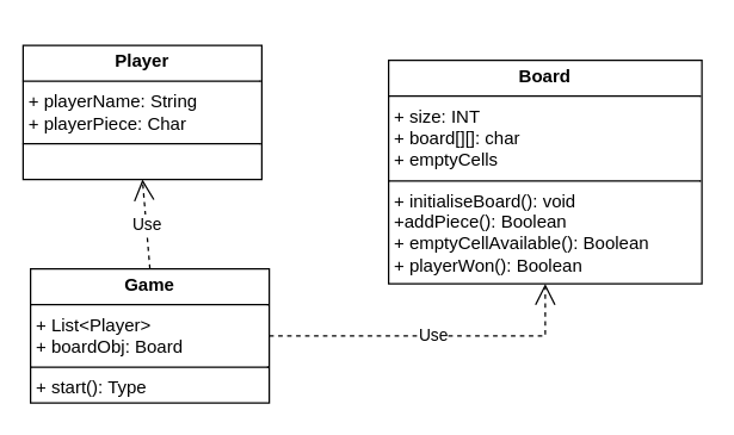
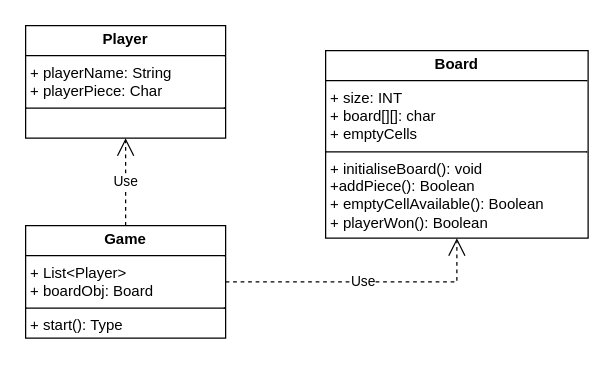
  <mxCell id="0" />
  <mxCell id="1" parent="0" />
- <mxCell id="2" value="&lt;p style=&quot;margin:0px;margin-top:4px;text-align:center;&quot;&gt;&lt;b&gt;Player&lt;/b&gt;&lt;/p&gt;&lt;hr size=&quot;1&quot; style=&quot;border-style:solid;&quot;&gt;&lt;p style=&quot;margin:0px;margin-left:4px;&quot;&gt;+ playerName: String&lt;/p&gt;&lt;p style=&quot;margin:0px;margin-left:4px;&quot;&gt;+ playerPiece: Char&lt;/p&gt;&lt;hr size=&quot;1&quot; style=&quot;border-style:solid;&quot;&gt;&lt;p style=&quot;margin:0px;margin-left:4px;&quot;&gt;&lt;br&gt;&lt;/p&gt;" style="verticalAlign=top;align=left;overflow=fill;html=1;whiteSpace=wrap;" parent="1" vertex="1"><mxGeometry x="15" y="30" width="160" height="90" as="geometry" /></mxCell>
+ <mxCell id="2" value="&lt;p style=&quot;margin:0px;margin-top:4px;text-align:center;&quot;&gt;&lt;b&gt;Player&lt;/b&gt;&lt;/p&gt;&lt;hr size=&quot;1&quot; style=&quot;border-style:solid;&quot;&gt;&lt;p style=&quot;margin:0px;margin-left:4px;&quot;&gt;+ playerName: String&lt;/p&gt;&lt;p style=&quot;margin:0px;margin-left:4px;&quot;&gt;+ playerPiece: Char&lt;/p&gt;&lt;hr size=&quot;1&quot; style=&quot;border-style:solid;&quot;&gt;&lt;p style=&quot;margin:0px;margin-left:4px;&quot;&gt;&lt;br&gt;&lt;/p&gt;" style="verticalAlign=top;align=left;overflow=fill;html=1;whiteSpace=wrap;" parent="1" vertex="1"><mxGeometry x="20" y="20" width="160" height="90" as="geometry" /></mxCell>
  <mxCell id="3" value="&lt;p style=&quot;margin:0px;margin-top:4px;text-align:center;&quot;&gt;&lt;b&gt;Board&lt;/b&gt;&lt;/p&gt;&lt;hr size=&quot;1&quot; style=&quot;border-style:solid;&quot;&gt;&lt;p style=&quot;margin:0px;margin-left:4px;&quot;&gt;+ size: INT&lt;/p&gt;&lt;p style=&quot;margin:0px;margin-left:4px;&quot;&gt;+ board[][]: char&lt;/p&gt;&lt;p style=&quot;margin:0px;margin-left:4px;&quot;&gt;+ emptyCells&lt;/p&gt;&lt;hr size=&quot;1&quot; style=&quot;border-style:solid;&quot;&gt;&lt;p style=&quot;margin:0px;margin-left:4px;&quot;&gt;+ initialiseBoard(): void&lt;/p&gt;&lt;p style=&quot;margin:0px;margin-left:4px;&quot;&gt;+addPiece(): Boolean&lt;/p&gt;&lt;p style=&quot;margin:0px;margin-left:4px;&quot;&gt;+ emptyCellAvailable(): Boolean&lt;/p&gt;&lt;p style=&quot;margin:0px;margin-left:4px;&quot;&gt;+ playerWon(): Boolean&lt;/p&gt;" style="verticalAlign=top;align=left;overflow=fill;html=1;whiteSpace=wrap;" parent="1" vertex="1"><mxGeometry x="260" y="40" width="210" height="150" as="geometry" /></mxCell>
  <mxCell id="4" value="&lt;p style=&quot;margin:0px;margin-top:4px;text-align:center;&quot;&gt;&lt;b&gt;Game&lt;/b&gt;&lt;/p&gt;&lt;hr size=&quot;1&quot; style=&quot;border-style:solid;&quot;&gt;&lt;p style=&quot;margin:0px;margin-left:4px;&quot;&gt;+ List&amp;lt;Player&amp;gt;&lt;/p&gt;&lt;p style=&quot;margin:0px;margin-left:4px;&quot;&gt;+ boardObj: Board&lt;/p&gt;&lt;hr size=&quot;1&quot; style=&quot;border-style:solid;&quot;&gt;&lt;p style=&quot;margin:0px;margin-left:4px;&quot;&gt;+ start(): Type&lt;/p&gt;" style="verticalAlign=top;align=left;overflow=fill;html=1;whiteSpace=wrap;" parent="1" vertex="1"><mxGeometry x="20" y="180" width="160" height="90" as="geometry" /></mxCell>
  <mxCell id="5" value="Use" style="endArrow=open;endSize=12;dashed=1;html=1;rounded=0;exitX=1;exitY=0.5;exitDx=0;exitDy=0;entryX=0.5;entryY=1;entryDx=0;entryDy=0;" parent="1" source="4" target="3" edge="1"><mxGeometry width="160" relative="1" as="geometry"><mxPoint x="240" y="210" as="sourcePoint" /><mxPoint x="400" y="210" as="targetPoint" /><Array as="points"><mxPoint x="365" y="225" /></Array></mxGeometry></mxCell>
  <mxCell id="6" value="Use" style="endArrow=open;endSize=12;dashed=1;html=1;rounded=0;exitX=0.5;exitY=0;exitDx=0;exitDy=0;entryX=0.5;entryY=1;entryDx=0;entryDy=0;" parent="1" source="4" target="2" edge="1"><mxGeometry width="160" relative="1" as="geometry"><mxPoint x="300" y="350" as="sourcePoint" /><mxPoint x="460" y="350" as="targetPoint" /></mxGeometry></mxCell>
